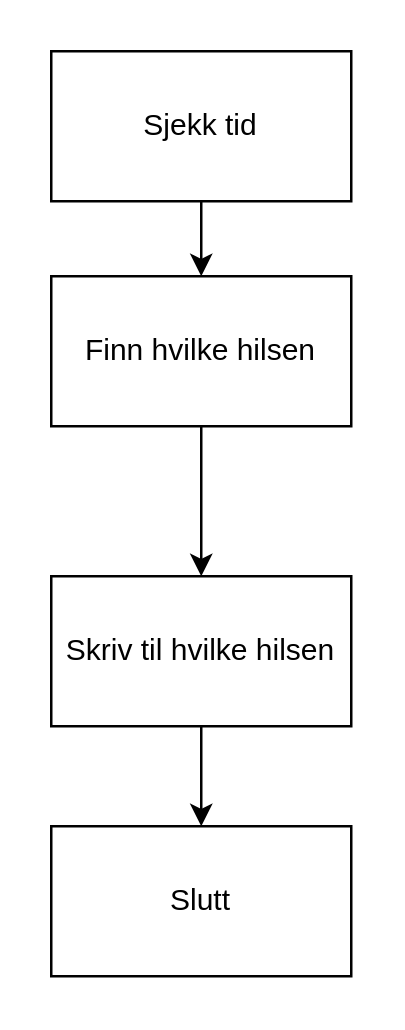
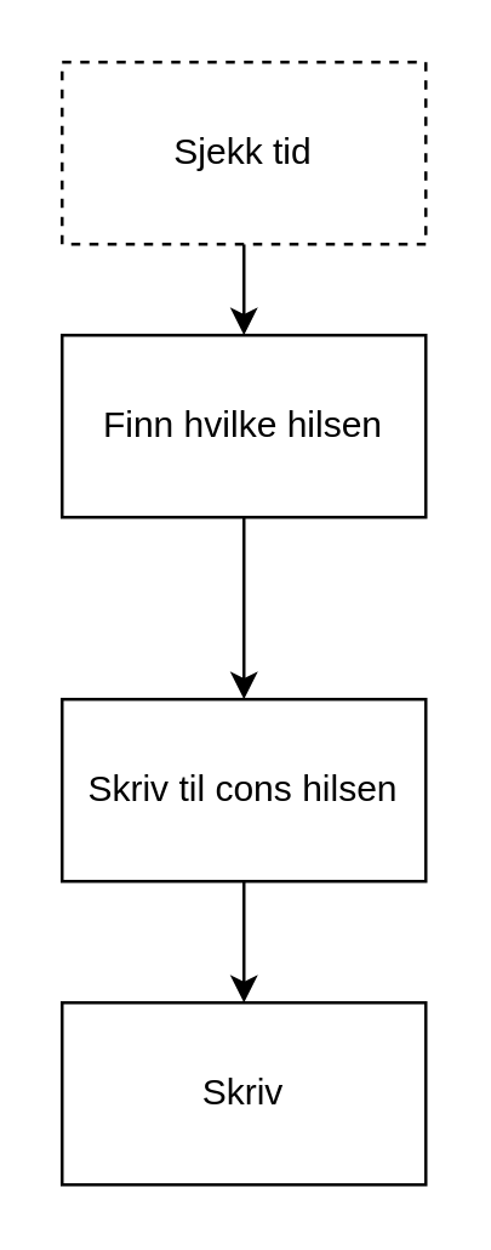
  <mxCell id="0" />
  <mxCell id="1" parent="0" />
  <mxCell id="2" style="edgeStyle=orthogonalEdgeStyle;rounded=0;orthogonalLoop=1;jettySize=auto;html=1;exitX=0.5;exitY=1;exitDx=0;exitDy=0;entryX=0.5;entryY=0;entryDx=0;entryDy=0;" edge="1" parent="1" source="3" target="6"><mxGeometry relative="1" as="geometry" /></mxCell>
- <mxCell id="3" value="Sjekk tid" style="rounded=0;whiteSpace=wrap;html=1;" vertex="1" parent="1"><mxGeometry x="20" y="20" width="120" height="60" as="geometry" /></mxCell>
- <mxCell id="4" value="Slutt" style="rounded=0;whiteSpace=wrap;html=1;" vertex="1" parent="1"><mxGeometry x="20" y="330" width="120" height="60" as="geometry" /></mxCell>
+ <mxCell id="3" value="Sjekk tid" style="rounded=0;whiteSpace=wrap;html=1;dashed=1;" vertex="1" parent="1"><mxGeometry x="20" y="20" width="120" height="60" as="geometry" /></mxCell>
+ <mxCell id="4" value="Skriv" style="rounded=0;whiteSpace=wrap;html=1;" vertex="1" parent="1"><mxGeometry x="20" y="330" width="120" height="60" as="geometry" /></mxCell>
  <mxCell id="5" style="edgeStyle=orthogonalEdgeStyle;rounded=0;orthogonalLoop=1;jettySize=auto;html=1;exitX=0.5;exitY=1;exitDx=0;exitDy=0;entryX=0.5;entryY=0;entryDx=0;entryDy=0;" edge="1" parent="1" source="6" target="8"><mxGeometry relative="1" as="geometry" /></mxCell>
  <mxCell id="6" value="Finn hvilke hilsen" style="rounded=0;whiteSpace=wrap;html=1;" vertex="1" parent="1"><mxGeometry x="20" y="110" width="120" height="60" as="geometry" /></mxCell>
  <mxCell id="7" style="edgeStyle=orthogonalEdgeStyle;rounded=0;orthogonalLoop=1;jettySize=auto;html=1;exitX=0.5;exitY=1;exitDx=0;exitDy=0;entryX=0.5;entryY=0;entryDx=0;entryDy=0;" edge="1" parent="1" source="8" target="4"><mxGeometry relative="1" as="geometry" /></mxCell>
- <mxCell id="8" value="Skriv til hvilke hilsen" style="rounded=0;whiteSpace=wrap;html=1;" vertex="1" parent="1"><mxGeometry x="20" y="230" width="120" height="60" as="geometry" /></mxCell>
+ <mxCell id="8" value="Skriv til cons hilsen" style="rounded=0;whiteSpace=wrap;html=1;" vertex="1" parent="1"><mxGeometry x="20" y="230" width="120" height="60" as="geometry" /></mxCell>
